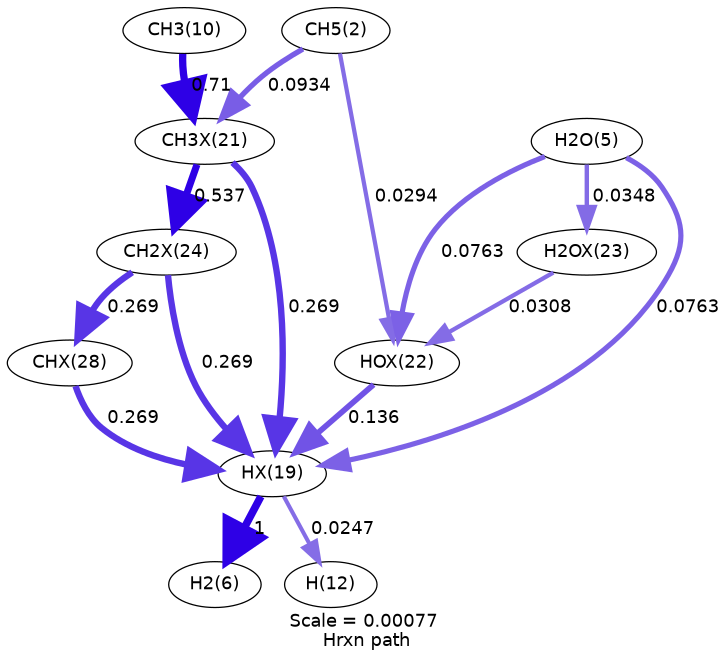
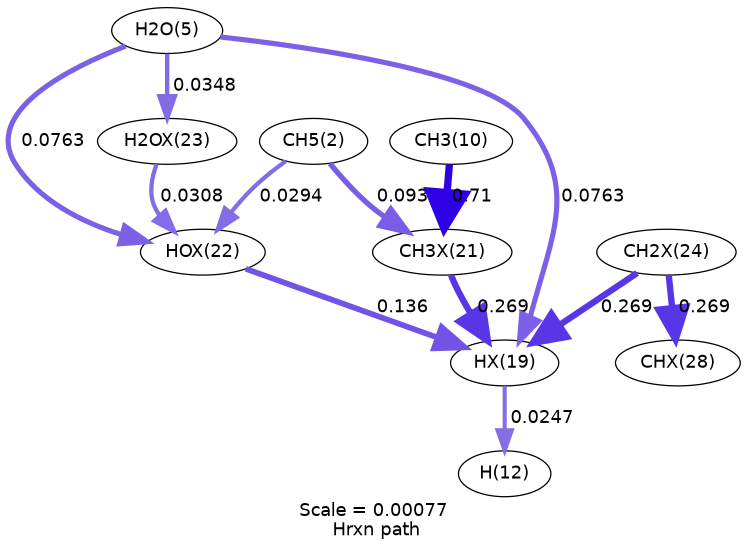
  digraph {
    fontname=Helvetica
    label="Scale = 0.00077\l Hrxn path"
    node [fontname=Helvetica]
    edge [arrowsize=2.5 color="0.7, 0.769, 0.9" fontname=Helvetica penwidth=5.01]
    n1 [label="CH5(2)"]
    n2 [label="HOX(22)"]
    n3 [label="CH3X(21)"]
    n4 [label="HX(19)"]
    n5 [label="CH2X(24)"]
-   n6 [label="H2(6)"]
    n7 [label="H(12)"]
    n8 [label="CHX(28)"]
    n9 [label="H2O(5)"]
    n10 [label="H2OX(23)"]
    n11 [label="CH3(10)"]
    n1 -> n2 [arrowsize=1.67 color="0.7, 0.529, 0.9" label=" 0.0294" penwidth=3.34]
    n1 -> n3 [arrowsize=2.11 color="0.7, 0.593, 0.9" label=" 0.0934" penwidth=4.21]
    n2 -> n4 [arrowsize=2.25 color="0.7, 0.636, 0.9" label=" 0.136" penwidth=4.49]
    n3 -> n4 [label=" 0.269"]
-   n3 -> n5 [arrowsize=2.77 color="0.7, 1.04, 0.9" label=" 0.537" penwidth=5.53]
-   n4 -> n6 [arrowsize=3 color="0.7, 1.5, 0.9" label=" 1" penwidth=6]
    n4 -> n7 [arrowsize=1.6 color="0.7, 0.525, 0.9" label=" 0.0247" penwidth=3.21]
    n5 -> n4 [label=" 0.269"]
    n5 -> n8 [label=" 0.269"]
-   n8 -> n4 [label=" 0.269"]
    n9 -> n2 [arrowsize=2.03 color="0.7, 0.576, 0.9" label=" 0.0763" penwidth=4.06]
    n9 -> n4 [arrowsize=2.03 color="0.7, 0.576, 0.9" label=" 0.0763" penwidth=4.06]
    n9 -> n10 [arrowsize=1.73 color="0.7, 0.535, 0.9" label=" 0.0348" penwidth=3.46]
    n10 -> n2 [arrowsize=1.69 color="0.7, 0.531, 0.9" label=" 0.0308" penwidth=3.37]
    n11 -> n3 [arrowsize=2.87 color="0.7, 1.21, 0.9" label=" 0.71" penwidth=5.74]
  }
